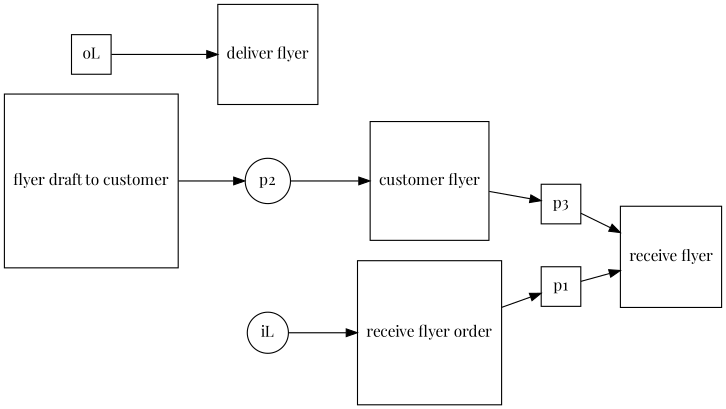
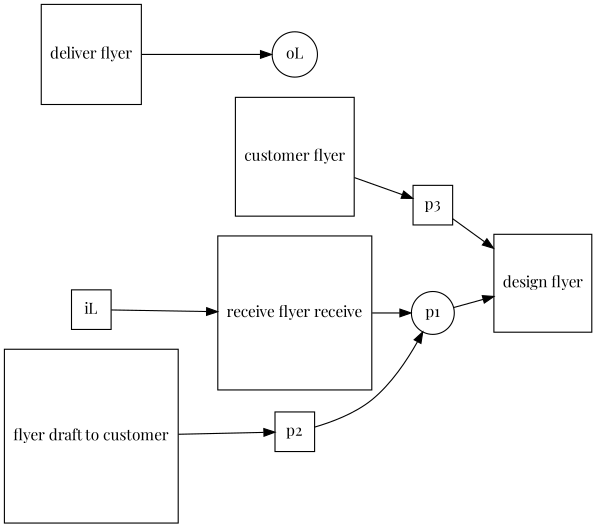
  digraph {
    fontname="Playfair Display"
    rankdir=LR
    node [fontname="Playfair Display" shape=square]
    edge [fontname="Playfair Display"]
-   p1
-   "receive flyer order"
-   "design flyer" [label="receive flyer"]
+   p1 [shape=circle]
+   "receive flyer order" [label="receive flyer receive"]
+   "design flyer"
    n4 [label="flyer draft to customer"]
-   p2 [shape=circle]
+   p2
    n6 [label="customer flyer"]
    p3
-   oL
+   oL [shape=circle]
    "deliver flyer"
-   iL [shape=circle]
+   iL
    p1 -> "design flyer"
    "receive flyer order" -> p1
    n4 -> p2
-   p2 -> n6
+   p2 -> p1
    n6 -> p3
    p3 -> "design flyer"
-   oL -> "deliver flyer"
+   "deliver flyer" -> oL
    iL -> "receive flyer order"
  }
